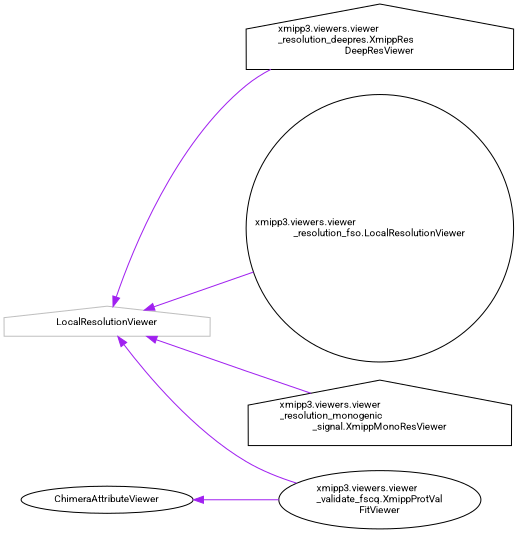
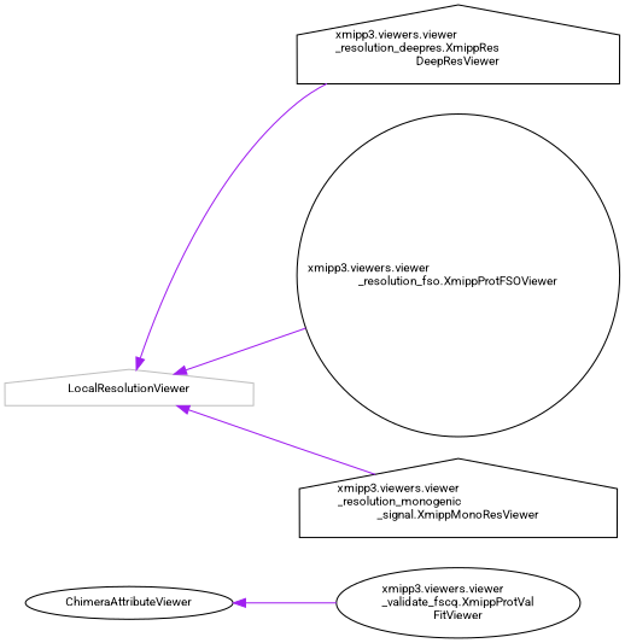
  digraph {
    fontname=Roboto
    rankdir=LR
    node [color=black fillcolor=white fontname=Roboto fontsize=10 shape=house style=filled]
    edge [color=purple dir=back fontname=Roboto fontsize=10 labelfontname=Helvetica labelfontsize=10 style=solid]
    n1 [color=grey75 height=0.2 label=LocalResolutionViewer width=0.4]
    n2 [height=0.2 label="xmipp3.viewers.viewer\l_resolution_deepres.XmippRes\lDeepResViewer" width=0.4]
-   n3 [height=0.2 label="xmipp3.viewers.viewer\l_resolution_fso.LocalResolutionViewer" shape=circle width=0.4]
+   n3 [height=0.2 label="xmipp3.viewers.viewer\l_resolution_fso.XmippProtFSOViewer" shape=circle width=0.4]
    n4 [height=0.2 label="xmipp3.viewers.viewer\l_resolution_monogenic\l_signal.XmippMonoResViewer" width=0.4]
    n5 [height=0.2 label="xmipp3.viewers.viewer\l_validate_fscq.XmippProtVal\lFitViewer" shape=ellipse width=0.4]
    n6 [height=0.2 label=ChimeraAttributeViewer shape=ellipse width=0.4]
    n1 -> n2
    n1 -> n3
    n1 -> n4
-   n1 -> n5
    n6 -> n5
  }
